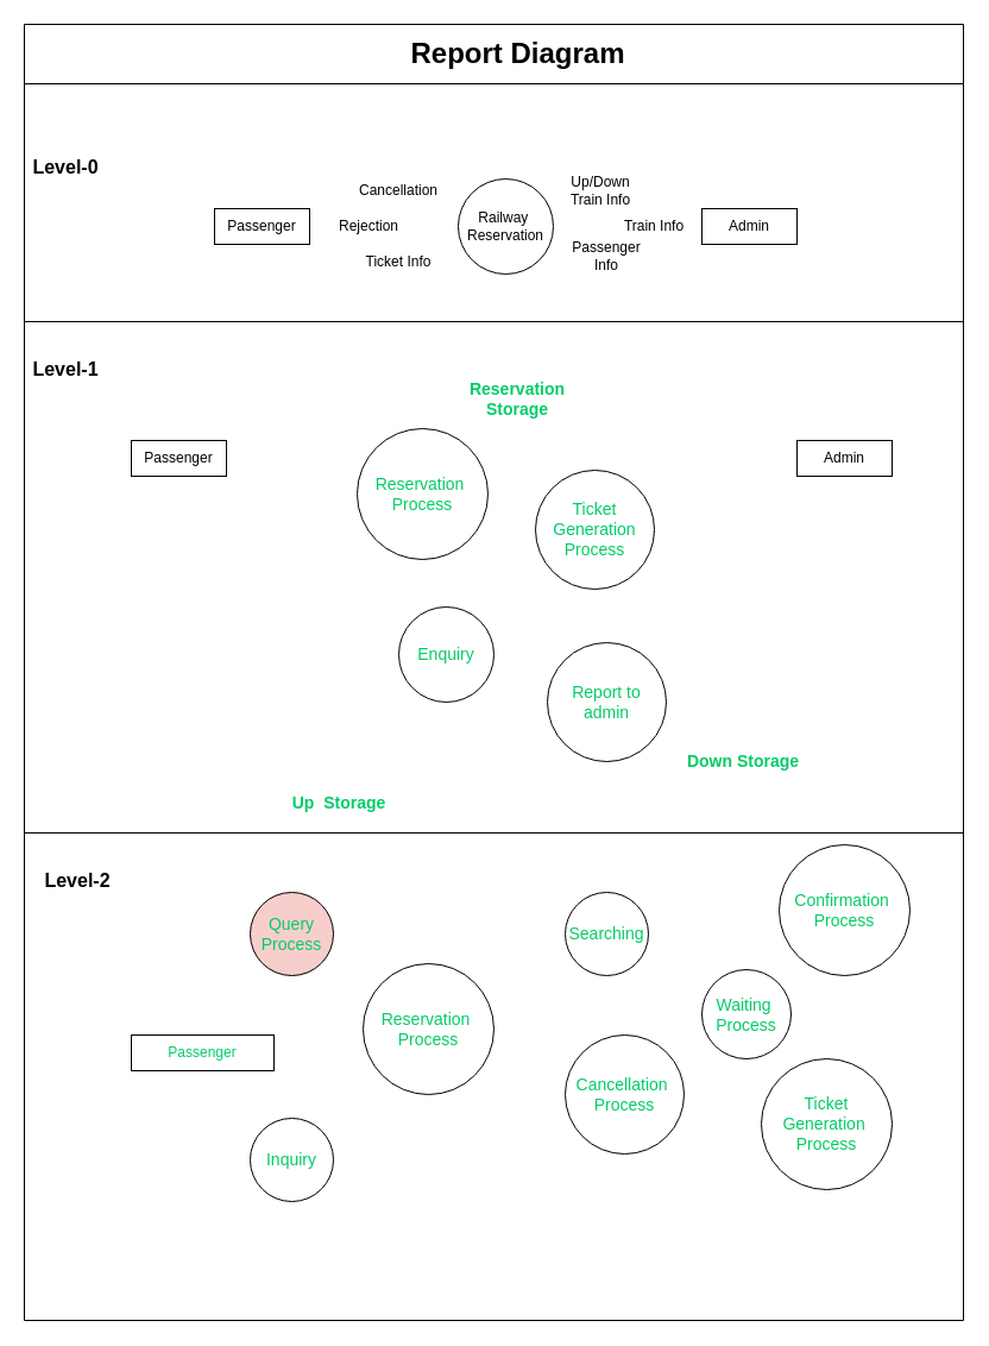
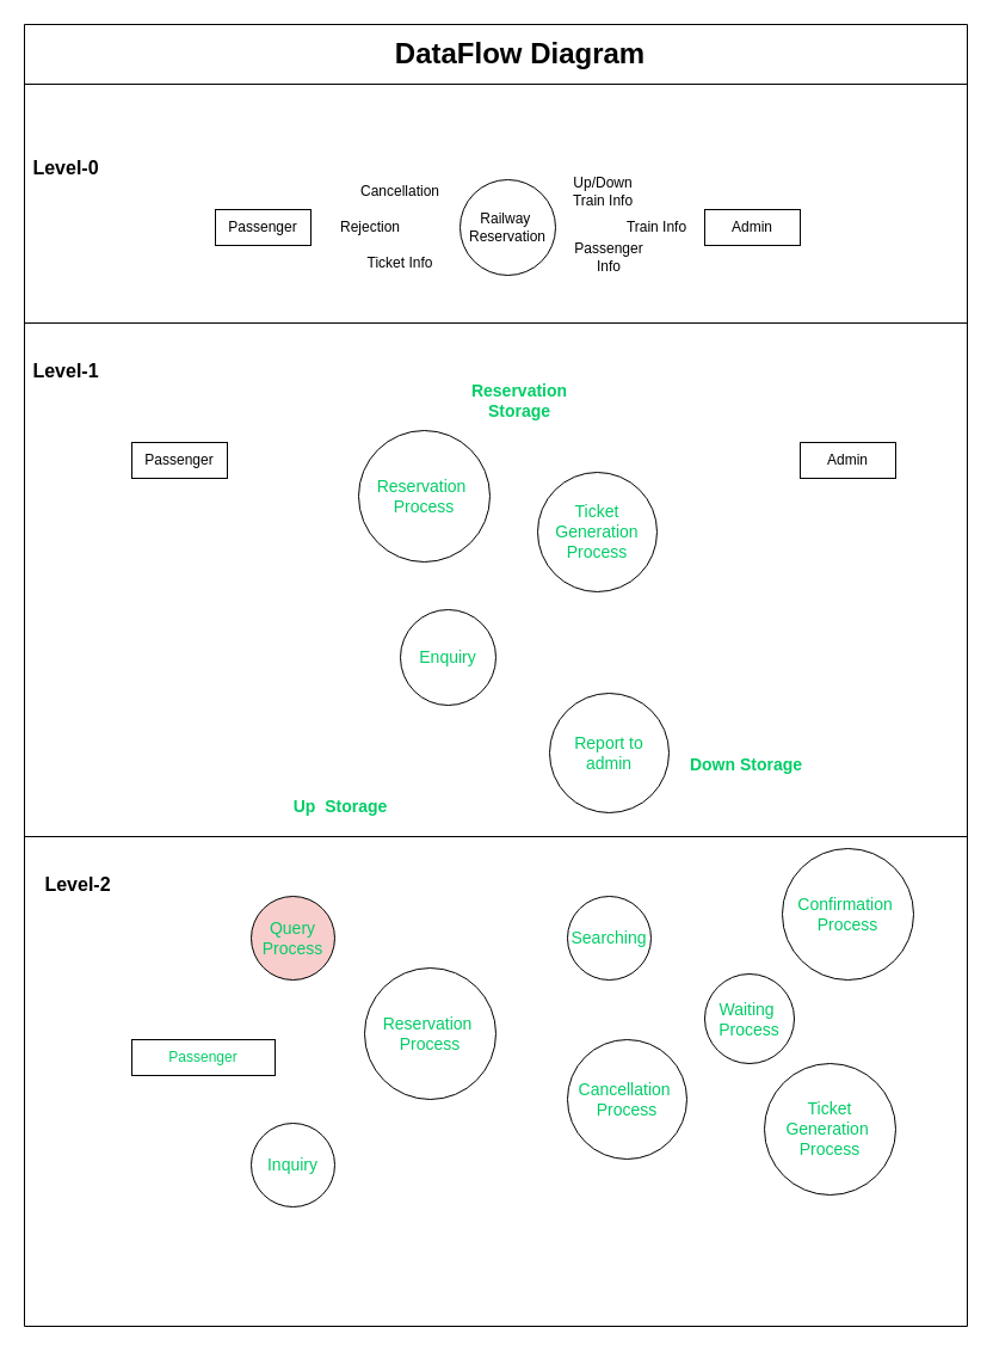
  <mxCell id="0" />
  <mxCell id="1" parent="0" />
- <mxCell id="2" value="Report Diagram" style="text;strokeColor=none;fillColor=none;html=1;fontSize=24;fontStyle=1;verticalAlign=middle;align=center;" vertex="1" parent="1"><mxGeometry x="320" y="20" width="230" height="50" as="geometry" /></mxCell>
+ <mxCell id="2" value="DataFlow Diagram" style="text;strokeColor=none;fillColor=none;html=1;fontSize=24;fontStyle=1;verticalAlign=middle;align=center;" vertex="1" parent="1"><mxGeometry x="320" y="20" width="230" height="50" as="geometry" /></mxCell>
  <mxCell id="3" value="&lt;font style=&quot;font-size: 16px&quot;&gt;&lt;b&gt;Level-0&lt;/b&gt;&lt;/font&gt;" style="text;html=1;strokeColor=none;fillColor=none;align=center;verticalAlign=middle;whiteSpace=wrap;rounded=0;" vertex="1" parent="1"><mxGeometry x="20" y="130" width="70" height="20" as="geometry" /></mxCell>
  <mxCell id="4" value="Passenger" style="rounded=0;whiteSpace=wrap;html=1;" vertex="1" parent="1"><mxGeometry x="180" y="175" width="80" height="30" as="geometry" /></mxCell>
  <mxCell id="5" value="Railway&amp;nbsp;&lt;br&gt;Reservation" style="ellipse;whiteSpace=wrap;html=1;aspect=fixed;" vertex="1" parent="1"><mxGeometry x="385" y="150" width="80" height="80" as="geometry" /></mxCell>
  <mxCell id="6" value="Admin" style="rounded=0;whiteSpace=wrap;html=1;" vertex="1" parent="1"><mxGeometry x="590" y="175" width="80" height="30" as="geometry" /></mxCell>
  <mxCell id="7" value="Cancellation" style="text;html=1;strokeColor=none;fillColor=none;align=center;verticalAlign=middle;whiteSpace=wrap;rounded=0;" vertex="1" parent="1"><mxGeometry x="295" y="144.5" width="80" height="30" as="geometry" /></mxCell>
  <mxCell id="8" value="Rejection&lt;span style=&quot;color: rgba(0 , 0 , 0 , 0) ; font-family: monospace ; font-size: 0px&quot;&gt;%3CmxGraphModel%3E%3Croot%3E%3CmxCell%20id%3D%220%22%2F%3E%3CmxCell%20id%3D%221%22%20parent%3D%220%22%2F%3E%3CmxCell%20id%3D%222%22%20value%3D%22Cancellation%22%20style%3D%22text%3Bhtml%3D1%3BstrokeColor%3Dnone%3BfillColor%3Dnone%3Balign%3Dcenter%3BverticalAlign%3Dmiddle%3BwhiteSpace%3Dwrap%3Brounded%3D0%3B%22%20vertex%3D%221%22%20parent%3D%221%22%3E%3CmxGeometry%20x%3D%22295%22%20y%3D%22140%22%20width%3D%2280%22%20height%3D%2230%22%20as%3D%22geometry%22%2F%3E%3C%2FmxCell%3E%3C%2Froot%3E%3C%2FmxGraphModel%3E&lt;/span&gt;" style="text;html=1;strokeColor=none;fillColor=none;align=center;verticalAlign=middle;whiteSpace=wrap;rounded=0;" vertex="1" parent="1"><mxGeometry x="270" y="174.5" width="80" height="30" as="geometry" /></mxCell>
  <mxCell id="9" value="Ticket Info" style="text;html=1;strokeColor=none;fillColor=none;align=center;verticalAlign=middle;whiteSpace=wrap;rounded=0;" vertex="1" parent="1"><mxGeometry x="295" y="204.5" width="80" height="30" as="geometry" /></mxCell>
  <mxCell id="10" style="edgeStyle=orthogonalEdgeStyle;rounded=0;orthogonalLoop=1;jettySize=auto;html=1;exitX=0.5;exitY=1;exitDx=0;exitDy=0;" edge="1" parent="1" source="9" target="9"><mxGeometry relative="1" as="geometry" /></mxCell>
  <mxCell id="11" value="Up/Down Train Info" style="text;html=1;strokeColor=none;fillColor=none;align=center;verticalAlign=middle;whiteSpace=wrap;rounded=0;" vertex="1" parent="1"><mxGeometry x="465" y="144.5" width="80" height="30" as="geometry" /></mxCell>
  <mxCell id="12" value="Train Info" style="text;html=1;strokeColor=none;fillColor=none;align=center;verticalAlign=middle;whiteSpace=wrap;rounded=0;" vertex="1" parent="1"><mxGeometry x="510" y="175" width="80" height="30" as="geometry" /></mxCell>
  <mxCell id="13" value="Passenger Info" style="text;html=1;strokeColor=none;fillColor=none;align=center;verticalAlign=middle;whiteSpace=wrap;rounded=0;" vertex="1" parent="1"><mxGeometry x="470" y="200" width="80" height="30" as="geometry" /></mxCell>
  <mxCell id="14" style="edgeStyle=orthogonalEdgeStyle;rounded=0;orthogonalLoop=1;jettySize=auto;html=1;exitX=0.5;exitY=1;exitDx=0;exitDy=0;" edge="1" parent="1" source="13" target="13"><mxGeometry relative="1" as="geometry" /></mxCell>
  <mxCell id="15" value="Passenger" style="rounded=0;whiteSpace=wrap;html=1;" vertex="1" parent="1"><mxGeometry x="110" y="370" width="80" height="30" as="geometry" /></mxCell>
  <mxCell id="16" value="Admin" style="rounded=0;whiteSpace=wrap;html=1;" vertex="1" parent="1"><mxGeometry x="670" y="370" width="80" height="30" as="geometry" /></mxCell>
  <mxCell id="17" value="&lt;font style=&quot;font-size: 16px&quot;&gt;&lt;b&gt;Level-1&lt;br&gt;&lt;/b&gt;&lt;/font&gt;" style="text;html=1;strokeColor=none;fillColor=none;align=center;verticalAlign=middle;whiteSpace=wrap;rounded=0;" vertex="1" parent="1"><mxGeometry x="20" y="300" width="70" height="20" as="geometry" /></mxCell>
  <mxCell id="18" value="&lt;font color=&quot;#00cc66&quot;&gt;&lt;span style=&quot;font-size: 14px&quot;&gt;Enquiry&lt;/span&gt;&lt;/font&gt;" style="ellipse;whiteSpace=wrap;html=1;aspect=fixed;" vertex="1" parent="1"><mxGeometry x="335" y="510" width="80" height="80" as="geometry" /></mxCell>
  <mxCell id="19" value="&lt;font color=&quot;#00cc66&quot; style=&quot;font-size: 14px&quot;&gt;Reservation&amp;nbsp;&lt;br&gt;Process&lt;/font&gt;" style="ellipse;whiteSpace=wrap;html=1;aspect=fixed;" vertex="1" parent="1"><mxGeometry x="300" y="360" width="110" height="110" as="geometry" /></mxCell>
  <mxCell id="20" value="&lt;font color=&quot;#00cc66&quot;&gt;&lt;span style=&quot;font-size: 14px&quot;&gt;Ticket Generation Process&lt;/span&gt;&lt;/font&gt;" style="ellipse;whiteSpace=wrap;html=1;aspect=fixed;" vertex="1" parent="1"><mxGeometry x="450" y="395" width="100" height="100" as="geometry" /></mxCell>
- <mxCell id="21" value="&lt;font color=&quot;#00cc66&quot;&gt;&lt;span style=&quot;font-size: 14px&quot;&gt;Report to admin&lt;/span&gt;&lt;/font&gt;" style="ellipse;whiteSpace=wrap;html=1;aspect=fixed;" vertex="1" parent="1"><mxGeometry x="460" y="540" width="100" height="100" as="geometry" /></mxCell>
+ <mxCell id="21" value="&lt;font color=&quot;#00cc66&quot;&gt;&lt;span style=&quot;font-size: 14px&quot;&gt;Report to admin&lt;/span&gt;&lt;/font&gt;" style="ellipse;whiteSpace=wrap;html=1;aspect=fixed;" vertex="1" parent="1"><mxGeometry x="460" y="580" width="100" height="100" as="geometry" /></mxCell>
  <mxCell id="22" value="&lt;b&gt;&lt;font color=&quot;#00cc66&quot; style=&quot;font-size: 14px&quot;&gt;Reservation Storage&lt;/font&gt;&lt;/b&gt;" style="text;html=1;strokeColor=none;fillColor=none;align=center;verticalAlign=middle;whiteSpace=wrap;rounded=0;" vertex="1" parent="1"><mxGeometry x="380" y="320" width="110" height="30" as="geometry" /></mxCell>
  <mxCell id="23" value="&lt;b&gt;&lt;font color=&quot;#00cc66&quot; style=&quot;font-size: 14px&quot;&gt;Up&amp;nbsp; Storage&lt;/font&gt;&lt;/b&gt;" style="text;html=1;strokeColor=none;fillColor=none;align=center;verticalAlign=middle;whiteSpace=wrap;rounded=0;" vertex="1" parent="1"><mxGeometry x="230" y="660" width="110" height="30" as="geometry" /></mxCell>
  <mxCell id="24" value="&lt;b&gt;&lt;font color=&quot;#00cc66&quot; style=&quot;font-size: 14px&quot;&gt;Down Storage&lt;/font&gt;&lt;/b&gt;" style="text;html=1;strokeColor=none;fillColor=none;align=center;verticalAlign=middle;whiteSpace=wrap;rounded=0;" vertex="1" parent="1"><mxGeometry x="570" y="625" width="110" height="30" as="geometry" /></mxCell>
  <mxCell id="25" value="&lt;font style=&quot;font-size: 16px&quot;&gt;&lt;b&gt;Level-2&lt;br&gt;&lt;/b&gt;&lt;/font&gt;" style="text;html=1;strokeColor=none;fillColor=none;align=center;verticalAlign=middle;whiteSpace=wrap;rounded=0;" vertex="1" parent="1"><mxGeometry x="30" y="730" width="70" height="20" as="geometry" /></mxCell>
  <mxCell id="26" value="&lt;font color=&quot;#00cc66&quot;&gt;Passenger&lt;/font&gt;" style="rounded=0;whiteSpace=wrap;html=1;" vertex="1" parent="1"><mxGeometry x="110" y="870" width="120" height="30" as="geometry" /></mxCell>
  <mxCell id="27" value="&lt;font color=&quot;#00cc66&quot;&gt;&lt;span style=&quot;font-size: 14px&quot;&gt;Query Process&lt;/span&gt;&lt;/font&gt;" style="ellipse;whiteSpace=wrap;html=1;aspect=fixed;fillColor=#f8cecc;" vertex="1" parent="1"><mxGeometry x="210" y="750" width="70" height="70" as="geometry" /></mxCell>
  <mxCell id="28" value="&lt;font color=&quot;#00cc66&quot;&gt;&lt;span style=&quot;font-size: 14px&quot;&gt;Inquiry&lt;/span&gt;&lt;/font&gt;" style="ellipse;whiteSpace=wrap;html=1;aspect=fixed;" vertex="1" parent="1"><mxGeometry x="210" y="940" width="70" height="70" as="geometry" /></mxCell>
  <mxCell id="29" value="&lt;font color=&quot;#00cc66&quot; style=&quot;font-size: 14px&quot;&gt;Reservation&amp;nbsp;&lt;br&gt;Process&lt;/font&gt;" style="ellipse;whiteSpace=wrap;html=1;aspect=fixed;" vertex="1" parent="1"><mxGeometry x="305" y="810" width="110" height="110" as="geometry" /></mxCell>
  <mxCell id="30" value="&lt;font color=&quot;#00cc66&quot;&gt;&lt;span style=&quot;font-size: 14px&quot;&gt;Searching&lt;/span&gt;&lt;/font&gt;" style="ellipse;whiteSpace=wrap;html=1;aspect=fixed;" vertex="1" parent="1"><mxGeometry x="475" y="750" width="70" height="70" as="geometry" /></mxCell>
  <mxCell id="31" value="&lt;font color=&quot;#00cc66&quot; style=&quot;font-size: 14px&quot;&gt;Cancellation&amp;nbsp;&lt;br&gt;Process&lt;/font&gt;" style="ellipse;whiteSpace=wrap;html=1;aspect=fixed;" vertex="1" parent="1"><mxGeometry x="475" y="870" width="100" height="100" as="geometry" /></mxCell>
  <mxCell id="32" value="&lt;font color=&quot;#00cc66&quot; style=&quot;font-size: 14px&quot;&gt;Waiting&amp;nbsp;&lt;br&gt;Process&lt;/font&gt;" style="ellipse;whiteSpace=wrap;html=1;aspect=fixed;" vertex="1" parent="1"><mxGeometry x="590" y="815" width="75" height="75" as="geometry" /></mxCell>
  <mxCell id="33" value="&lt;font color=&quot;#00cc66&quot; style=&quot;font-size: 14px&quot;&gt;Confirmation&amp;nbsp;&lt;br&gt;Process&lt;/font&gt;" style="ellipse;whiteSpace=wrap;html=1;aspect=fixed;" vertex="1" parent="1"><mxGeometry x="655" y="710" width="110" height="110" as="geometry" /></mxCell>
  <mxCell id="34" value="&lt;font color=&quot;#00cc66&quot; style=&quot;font-size: 14px&quot;&gt;Ticket Generation&amp;nbsp;&lt;br&gt;Process&lt;/font&gt;" style="ellipse;whiteSpace=wrap;html=1;aspect=fixed;" vertex="1" parent="1"><mxGeometry x="640" y="890" width="110" height="110" as="geometry" /></mxCell>
  <mxCell id="35" value="" style="endArrow=none;html=1;" edge="1" parent="1"><mxGeometry width="50" height="50" relative="1" as="geometry"><mxPoint x="20" y="270" as="sourcePoint" /><mxPoint x="810" y="270" as="targetPoint" /></mxGeometry></mxCell>
  <mxCell id="36" value="" style="endArrow=none;html=1;" edge="1" parent="1"><mxGeometry width="50" height="50" relative="1" as="geometry"><mxPoint x="20" y="70" as="sourcePoint" /><mxPoint x="810" y="70" as="targetPoint" /></mxGeometry></mxCell>
  <mxCell id="37" value="" style="endArrow=none;html=1;" edge="1" parent="1"><mxGeometry width="50" height="50" relative="1" as="geometry"><mxPoint x="20" y="1110" as="sourcePoint" /><mxPoint x="20" y="20" as="targetPoint" /></mxGeometry></mxCell>
  <mxCell id="38" value="" style="endArrow=none;html=1;" edge="1" parent="1"><mxGeometry width="50" height="50" relative="1" as="geometry"><mxPoint x="810" y="1110" as="sourcePoint" /><mxPoint x="810" y="20" as="targetPoint" /></mxGeometry></mxCell>
  <mxCell id="39" value="" style="endArrow=none;html=1;" edge="1" parent="1"><mxGeometry width="50" height="50" relative="1" as="geometry"><mxPoint x="20" y="1110" as="sourcePoint" /><mxPoint x="810" y="1110" as="targetPoint" /></mxGeometry></mxCell>
  <mxCell id="40" value="" style="endArrow=none;html=1;" edge="1" parent="1"><mxGeometry width="50" height="50" relative="1" as="geometry"><mxPoint x="20" y="700" as="sourcePoint" /><mxPoint x="810" y="700" as="targetPoint" /></mxGeometry></mxCell>
  <mxCell id="41" value="" style="endArrow=none;html=1;" edge="1" parent="1"><mxGeometry width="50" height="50" relative="1" as="geometry"><mxPoint x="20" y="20" as="sourcePoint" /><mxPoint x="810" y="20" as="targetPoint" /></mxGeometry></mxCell>
